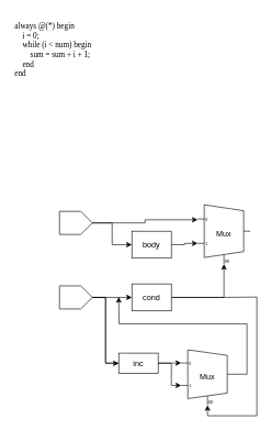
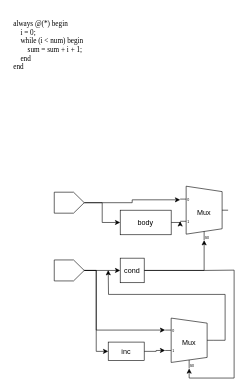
  <mxCell id="0" />
  <mxCell id="1" parent="0" />
  <mxCell id="2" value="always @(*) begin&lt;br&gt;&amp;nbsp; &amp;nbsp; i = 0;&lt;br&gt;&amp;nbsp; &amp;nbsp; while (i &amp;lt; num) begin&lt;br&gt;&amp;nbsp; &amp;nbsp; &amp;nbsp; &amp;nbsp; sum = sum + i + 1;&lt;br&gt;&amp;nbsp; &amp;nbsp; end&lt;br&gt;end" style="text;html=1;strokeColor=none;fillColor=none;align=left;verticalAlign=middle;whiteSpace=wrap;rounded=0;fontFamily=Lucida Console;" vertex="1" parent="1"><mxGeometry x="20" y="20" width="230" height="110" as="geometry" /></mxCell>
  <mxCell id="3" value="Mux" style="shadow=0;dashed=0;align=center;html=1;strokeWidth=1;shape=mxgraph.electrical.abstract.mux2;whiteSpace=wrap;flipH=0;flipV=0;" vertex="1" parent="1"><mxGeometry x="300" y="310" width="80" height="90" as="geometry" /></mxCell>
  <mxCell id="4" style="edgeStyle=orthogonalEdgeStyle;rounded=0;orthogonalLoop=1;jettySize=auto;html=1;entryX=0;entryY=0.617;entryDx=0;entryDy=3;entryPerimeter=0;exitX=1;exitY=0.5;exitDx=0;exitDy=0;" edge="1" parent="1" source="8" target="3"><mxGeometry relative="1" as="geometry"><mxPoint x="260" y="302.029" as="sourcePoint" /></mxGeometry></mxCell>
  <mxCell id="5" style="edgeStyle=orthogonalEdgeStyle;rounded=0;orthogonalLoop=1;jettySize=auto;html=1;entryX=0;entryY=0.5;entryDx=0;entryDy=0;" edge="1" parent="1" source="7" target="8"><mxGeometry relative="1" as="geometry"><mxPoint x="200" y="302" as="targetPoint" /></mxGeometry></mxCell>
  <mxCell id="6" style="edgeStyle=orthogonalEdgeStyle;rounded=0;orthogonalLoop=1;jettySize=auto;html=1;exitX=1;exitY=0.5;exitDx=0;exitDy=0;exitPerimeter=0;entryX=0;entryY=0.219;entryDx=0;entryDy=3;entryPerimeter=0;" edge="1" parent="1" source="7" target="3"><mxGeometry relative="1" as="geometry" /></mxCell>
  <mxCell id="7" value="" style="verticalLabelPosition=bottom;shadow=0;dashed=0;align=center;html=1;verticalAlign=top;shape=mxgraph.electrical.abstract.dac;" vertex="1" parent="1"><mxGeometry x="90" y="320" width="50" height="35" as="geometry" /></mxCell>
- <mxCell id="8" value="body" style="rounded=0;whiteSpace=wrap;html=1;" vertex="1" parent="1"><mxGeometry x="200" y="350" width="60" height="41" as="geometry" /></mxCell>
+ <mxCell id="8" value="body" style="rounded=0;whiteSpace=wrap;html=1;" vertex="1" parent="1"><mxGeometry x="200" y="350" width="85" height="41" as="geometry" /></mxCell>
  <mxCell id="9" style="edgeStyle=orthogonalEdgeStyle;rounded=0;orthogonalLoop=1;jettySize=auto;html=1;exitX=1;exitY=0.5;exitDx=0;exitDy=0;entryX=0.375;entryY=1;entryDx=10;entryDy=0;entryPerimeter=0;" edge="1" parent="1" source="11" target="3"><mxGeometry relative="1" as="geometry" /></mxCell>
  <mxCell id="10" style="edgeStyle=orthogonalEdgeStyle;rounded=0;orthogonalLoop=1;jettySize=auto;html=1;exitX=1;exitY=0.5;exitDx=0;exitDy=0;entryX=0.375;entryY=1;entryDx=10;entryDy=0;entryPerimeter=0;" edge="1" parent="1" source="11" target="17"><mxGeometry relative="1" as="geometry"><Array as="points"><mxPoint x="340" y="450" /><mxPoint x="390" y="450" /><mxPoint x="390" y="630" /><mxPoint x="315" y="630" /></Array></mxGeometry></mxCell>
- <mxCell id="11" value="cond" style="rounded=0;whiteSpace=wrap;html=1;" vertex="1" parent="1"><mxGeometry x="200" y="430" width="60" height="41" as="geometry" /></mxCell>
+ <mxCell id="11" value="cond" style="rounded=0;whiteSpace=wrap;html=1;" vertex="1" parent="1"><mxGeometry x="200" y="430" width="40" height="41" as="geometry" /></mxCell>
  <mxCell id="12" style="edgeStyle=orthogonalEdgeStyle;rounded=0;orthogonalLoop=1;jettySize=auto;html=1;exitX=1;exitY=0.5;exitDx=0;exitDy=0;exitPerimeter=0;entryX=0;entryY=0.5;entryDx=0;entryDy=0;" edge="1" parent="1" source="15" target="11"><mxGeometry relative="1" as="geometry" /></mxCell>
  <mxCell id="13" style="edgeStyle=orthogonalEdgeStyle;rounded=0;orthogonalLoop=1;jettySize=auto;html=1;entryX=0;entryY=0.5;entryDx=0;entryDy=0;" edge="1" parent="1" source="15" target="19"><mxGeometry relative="1" as="geometry" /></mxCell>
  <mxCell id="14" style="edgeStyle=orthogonalEdgeStyle;rounded=0;orthogonalLoop=1;jettySize=auto;html=1;exitX=1;exitY=0.5;exitDx=0;exitDy=0;exitPerimeter=0;entryX=0;entryY=0.202;entryDx=0;entryDy=3;entryPerimeter=0;" edge="1" parent="1" source="15" target="17"><mxGeometry relative="1" as="geometry"><Array as="points"><mxPoint x="160" y="450" /><mxPoint x="160" y="550" /></Array></mxGeometry></mxCell>
  <mxCell id="15" value="" style="verticalLabelPosition=bottom;shadow=0;dashed=0;align=center;html=1;verticalAlign=top;shape=mxgraph.electrical.abstract.dac;" vertex="1" parent="1"><mxGeometry x="90" y="433" width="50" height="35" as="geometry" /></mxCell>
  <mxCell id="16" style="edgeStyle=orthogonalEdgeStyle;rounded=0;orthogonalLoop=1;jettySize=auto;html=1;exitX=1;exitY=0.5;exitDx=0;exitDy=-5;exitPerimeter=0;" edge="1" parent="1" source="17"><mxGeometry relative="1" as="geometry"><mxPoint x="180" y="450" as="targetPoint" /></mxGeometry></mxCell>
  <mxCell id="17" value="Mux" style="shadow=0;dashed=0;align=center;html=1;strokeWidth=1;shape=mxgraph.electrical.abstract.mux2;whiteSpace=wrap;flipH=0;flipV=0;" vertex="1" parent="1"><mxGeometry x="275" y="530" width="80" height="84" as="geometry" /></mxCell>
  <mxCell id="18" style="edgeStyle=orthogonalEdgeStyle;rounded=0;orthogonalLoop=1;jettySize=auto;html=1;entryX=0;entryY=0.607;entryDx=0;entryDy=3;entryPerimeter=0;" edge="1" parent="1" source="19" target="17"><mxGeometry relative="1" as="geometry" /></mxCell>
- <mxCell id="19" value="inc" style="rounded=0;whiteSpace=wrap;html=1;" vertex="1" parent="1"><mxGeometry x="180" y="535" width="60" height="31" as="geometry" /></mxCell>
+ <mxCell id="19" value="inc" style="rounded=0;whiteSpace=wrap;html=1;" vertex="1" parent="1"><mxGeometry x="180" y="570" width="60" height="31" as="geometry" /></mxCell>
